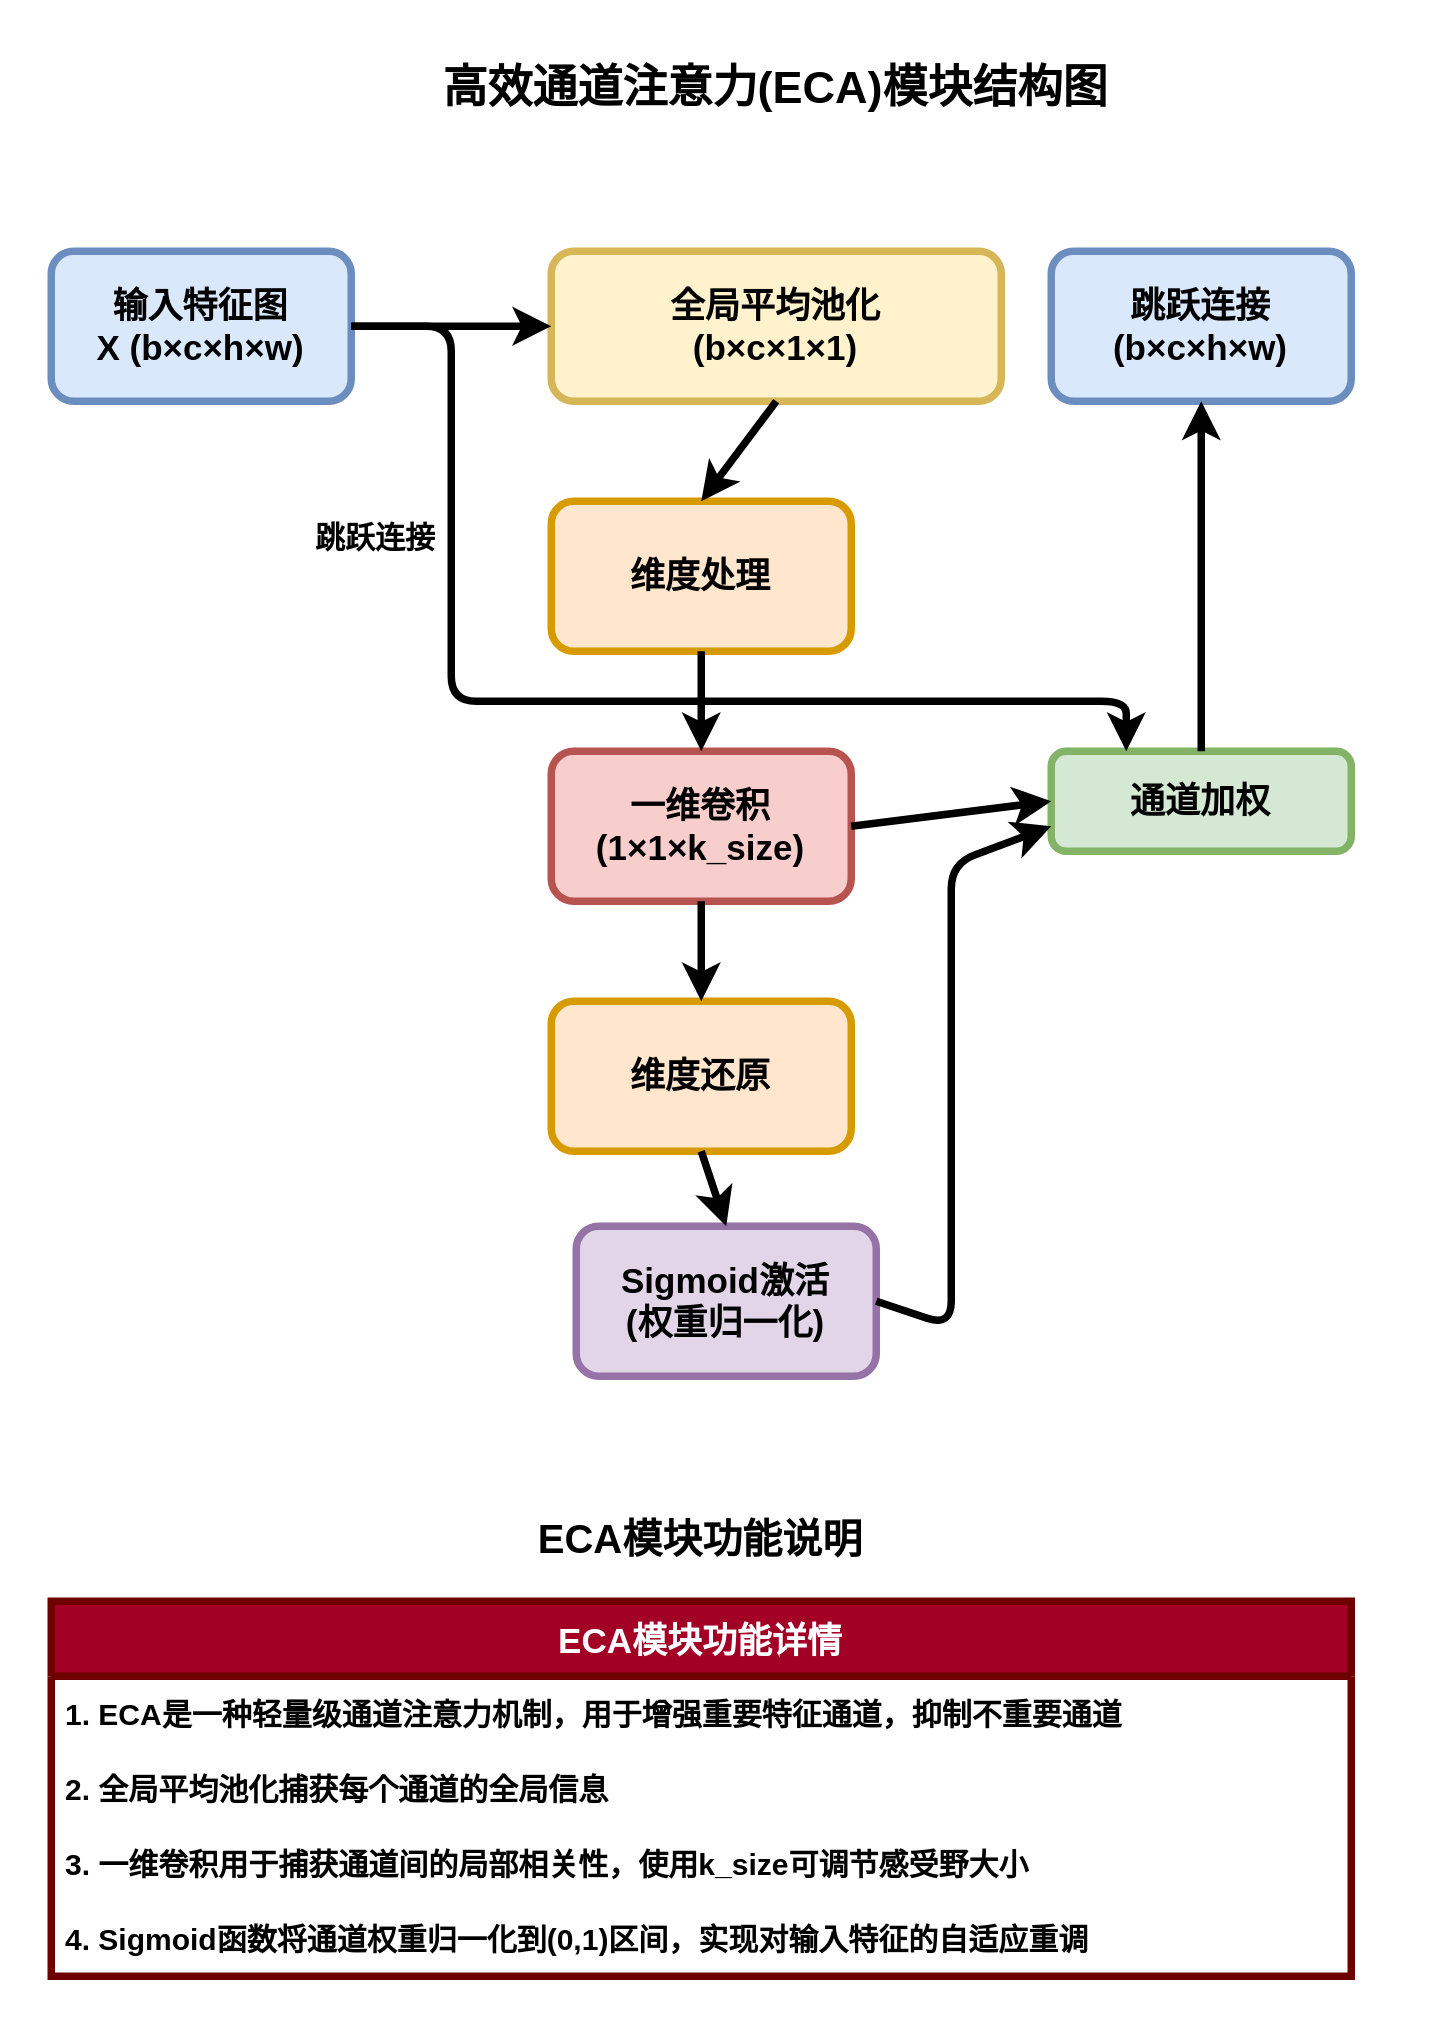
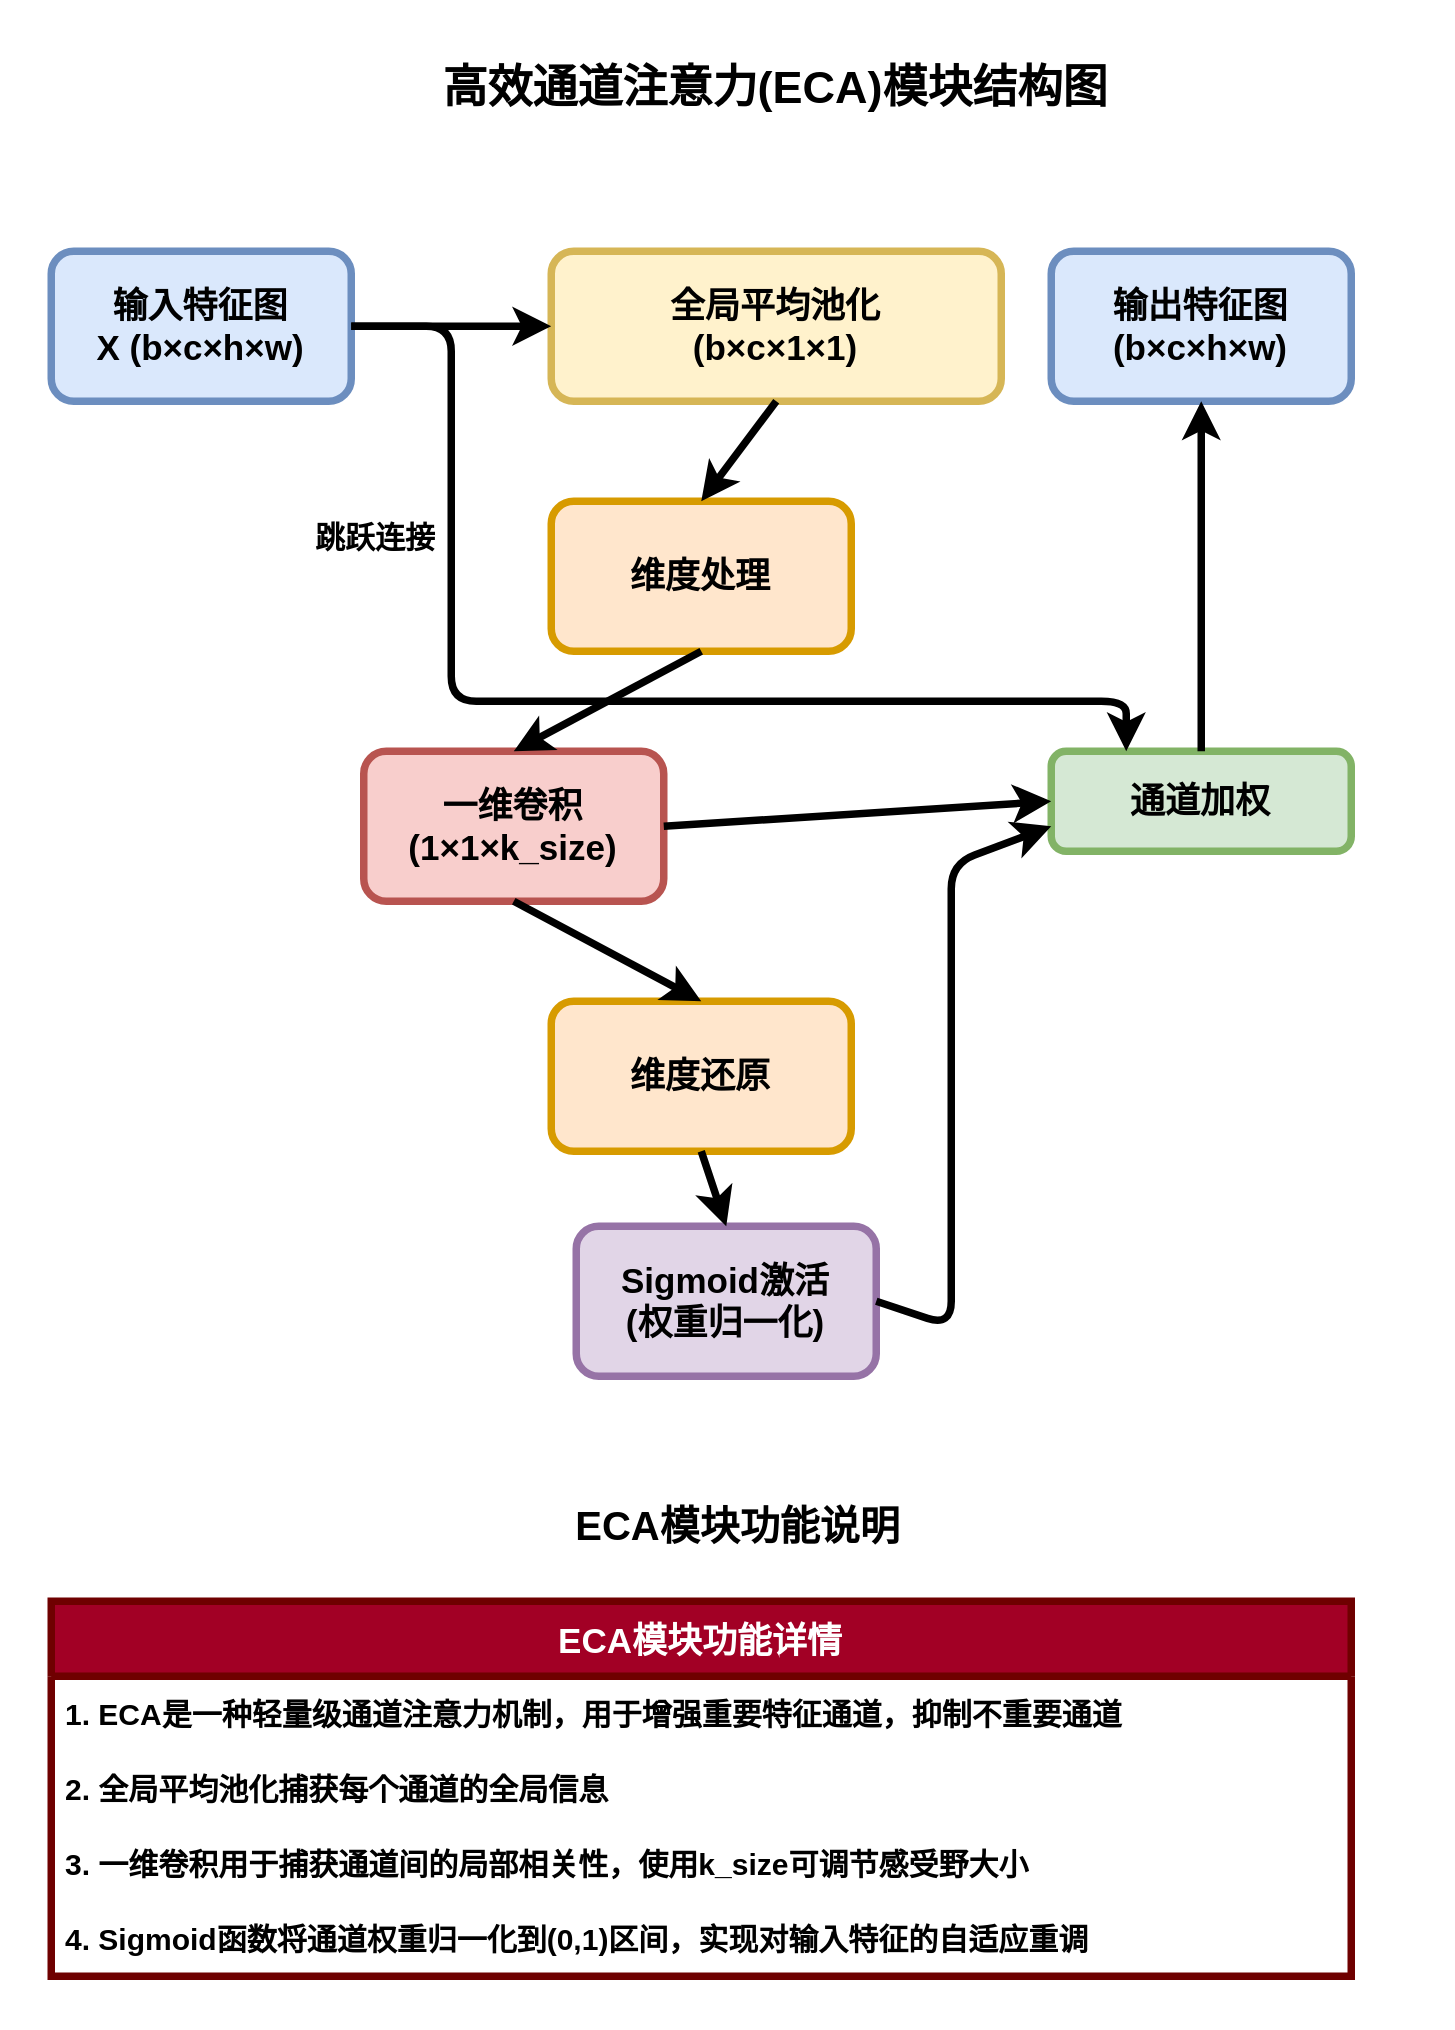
  <mxCell id="0" />
  <mxCell id="1" parent="0" />
  <mxCell id="2" value="高效通道注意力(ECA)模块结构图" style="text;html=1;strokeColor=none;fillColor=none;align=center;verticalAlign=middle;whiteSpace=wrap;rounded=0;fontStyle=1;fontSize=18;" parent="1" vertex="1"><mxGeometry x="60" y="20" width="500" height="30" as="geometry" /></mxCell>
  <mxCell id="3" value="输入特征图&#10;X (b×c×h×w)" style="rounded=1;whiteSpace=wrap;html=1;fillColor=#dae8fc;strokeColor=#6c8ebf;fontStyle=1;fontSize=14;strokeWidth=3;" parent="1" vertex="1"><mxGeometry x="20" y="100" width="120" height="60" as="geometry" /></mxCell>
  <mxCell id="4" value="全局平均池化&#10;(b×c×1×1)" style="rounded=1;whiteSpace=wrap;html=1;fillColor=#fff2cc;strokeColor=#d6b656;fontStyle=1;fontSize=14;strokeWidth=3;" parent="1" vertex="1"><mxGeometry x="220" y="100" width="180" height="60" as="geometry" /></mxCell>
  <mxCell id="5" value="&lt;font style=&quot;font-size: 14px;&quot;&gt;维度处理&lt;/font&gt;" style="rounded=1;whiteSpace=wrap;html=1;fillColor=#ffe6cc;strokeColor=#d79b00;fontStyle=1;fontSize=12;strokeWidth=3;" parent="1" vertex="1"><mxGeometry x="220" y="200" width="120" height="60" as="geometry" /></mxCell>
- <mxCell id="6" value="一维卷积&#10;(1×1×k_size)" style="rounded=1;whiteSpace=wrap;html=1;fillColor=#f8cecc;strokeColor=#b85450;fontStyle=1;fontSize=14;strokeWidth=3;" parent="1" vertex="1"><mxGeometry x="220" y="300" width="120" height="60" as="geometry" /></mxCell>
+ <mxCell id="6" value="一维卷积&#10;(1×1×k_size)" style="rounded=1;whiteSpace=wrap;html=1;fillColor=#f8cecc;strokeColor=#b85450;fontStyle=1;fontSize=14;strokeWidth=3;" parent="1" vertex="1"><mxGeometry x="145" y="300" width="120" height="60" as="geometry" /></mxCell>
  <mxCell id="7" value="&lt;font style=&quot;font-size: 14px;&quot;&gt;维度还原&lt;/font&gt;" style="rounded=1;whiteSpace=wrap;html=1;fillColor=#ffe6cc;strokeColor=#d79b00;fontStyle=1;fontSize=12;strokeWidth=3;" parent="1" vertex="1"><mxGeometry x="220" y="400" width="120" height="60" as="geometry" /></mxCell>
  <mxCell id="8" value="Sigmoid激活&#10;(权重归一化)" style="rounded=1;whiteSpace=wrap;html=1;fillColor=#e1d5e7;strokeColor=#9673a6;fontStyle=1;fontSize=14;strokeWidth=3;" parent="1" vertex="1"><mxGeometry x="230" y="490" width="120" height="60" as="geometry" /></mxCell>
  <mxCell id="9" value="通道加权" style="rounded=1;whiteSpace=wrap;html=1;fillColor=#d5e8d4;strokeColor=#82b366;fontStyle=1;fontSize=14;strokeWidth=3;" parent="1" vertex="1"><mxGeometry x="420" y="300" width="120" height="40" as="geometry" /></mxCell>
- <mxCell id="10" value="跳跃连接&#10;(b×c×h×w)" style="rounded=1;whiteSpace=wrap;html=1;fillColor=#dae8fc;strokeColor=#6c8ebf;fontStyle=1;fontSize=14;strokeWidth=3;" parent="1" vertex="1"><mxGeometry x="420" y="100" width="120" height="60" as="geometry" /></mxCell>
+ <mxCell id="10" value="输出特征图&#10;(b×c×h×w)" style="rounded=1;whiteSpace=wrap;html=1;fillColor=#dae8fc;strokeColor=#6c8ebf;fontStyle=1;fontSize=14;strokeWidth=3;" parent="1" vertex="1"><mxGeometry x="420" y="100" width="120" height="60" as="geometry" /></mxCell>
  <mxCell id="11" value="" style="endArrow=classic;html=1;rounded=1;exitX=1;exitY=0.5;exitDx=0;exitDy=0;entryX=0;entryY=0.5;entryDx=0;entryDy=0;strokeWidth=3;jumpStyle=arc;jumpSize=6;" parent="1" source="3" target="4" edge="1"><mxGeometry width="50" height="50" relative="1" as="geometry"><mxPoint x="290" y="390" as="sourcePoint" /><mxPoint x="340" y="340" as="targetPoint" /></mxGeometry></mxCell>
  <mxCell id="12" value="" style="endArrow=classic;html=1;rounded=1;exitX=0.5;exitY=1;exitDx=0;exitDy=0;entryX=0.5;entryY=0;entryDx=0;entryDy=0;strokeWidth=3;jumpStyle=arc;jumpSize=6;" parent="1" source="4" target="5" edge="1"><mxGeometry width="50" height="50" relative="1" as="geometry"><mxPoint x="290" y="390" as="sourcePoint" /><mxPoint x="340" y="340" as="targetPoint" /></mxGeometry></mxCell>
  <mxCell id="13" value="" style="endArrow=classic;html=1;rounded=1;exitX=0.5;exitY=1;exitDx=0;exitDy=0;entryX=0.5;entryY=0;entryDx=0;entryDy=0;strokeWidth=3;jumpStyle=arc;jumpSize=6;" parent="1" source="5" target="6" edge="1"><mxGeometry width="50" height="50" relative="1" as="geometry"><mxPoint x="290" y="390" as="sourcePoint" /><mxPoint x="340" y="340" as="targetPoint" /></mxGeometry></mxCell>
  <mxCell id="14" value="" style="endArrow=classic;html=1;rounded=1;exitX=0.5;exitY=1;exitDx=0;exitDy=0;entryX=0.5;entryY=0;entryDx=0;entryDy=0;strokeWidth=3;jumpStyle=arc;jumpSize=6;" parent="1" source="6" target="7" edge="1"><mxGeometry width="50" height="50" relative="1" as="geometry"><mxPoint x="290" y="390" as="sourcePoint" /><mxPoint x="340" y="340" as="targetPoint" /></mxGeometry></mxCell>
  <mxCell id="15" value="" style="endArrow=classic;html=1;rounded=1;exitX=0.5;exitY=1;exitDx=0;exitDy=0;entryX=0.5;entryY=0;entryDx=0;entryDy=0;strokeWidth=3;jumpStyle=arc;jumpSize=6;" parent="1" source="7" target="8" edge="1"><mxGeometry width="50" height="50" relative="1" as="geometry"><mxPoint x="290" y="390" as="sourcePoint" /><mxPoint x="340" y="340" as="targetPoint" /></mxGeometry></mxCell>
  <mxCell id="16" value="" style="endArrow=classic;html=1;rounded=1;exitX=1;exitY=0.5;exitDx=0;exitDy=0;entryX=0;entryY=0.5;entryDx=0;entryDy=0;strokeWidth=3;jumpStyle=arc;jumpSize=6;" parent="1" source="6" target="9" edge="1"><mxGeometry width="50" height="50" relative="1" as="geometry"><mxPoint x="290" y="390" as="sourcePoint" /><mxPoint x="340" y="340" as="targetPoint" /></mxGeometry></mxCell>
  <mxCell id="17" value="" style="endArrow=classic;html=1;rounded=1;exitX=0.5;exitY=0;exitDx=0;exitDy=0;entryX=0.5;entryY=1;entryDx=0;entryDy=0;strokeWidth=3;jumpStyle=arc;jumpSize=6;" parent="1" source="9" target="10" edge="1"><mxGeometry width="50" height="50" relative="1" as="geometry"><mxPoint x="290" y="390" as="sourcePoint" /><mxPoint x="340" y="340" as="targetPoint" /></mxGeometry></mxCell>
  <mxCell id="18" value="" style="endArrow=classic;html=1;rounded=1;exitX=1;exitY=0.5;exitDx=0;exitDy=0;entryX=0.25;entryY=0;entryDx=0;entryDy=0;strokeWidth=3;jumpStyle=none;jumpSize=6;curved=0;" parent="1" source="3" target="9" edge="1"><mxGeometry width="50" height="50" relative="1" as="geometry"><mxPoint x="290" y="390" as="sourcePoint" /><mxPoint x="340" y="340" as="targetPoint" /><Array as="points"><mxPoint x="180" y="130" /><mxPoint x="180" y="280" /><mxPoint x="340" y="280" /><mxPoint x="450" y="280" /></Array></mxGeometry></mxCell>
  <mxCell id="19" value="跳跃连接" style="text;html=1;strokeColor=none;fillColor=none;align=center;verticalAlign=middle;whiteSpace=wrap;rounded=0;fontStyle=1;fontSize=12;" parent="1" vertex="1"><mxGeometry x="120" y="200" width="60" height="30" as="geometry" /></mxCell>
  <mxCell id="20" value="" style="endArrow=classic;html=1;rounded=1;exitX=1;exitY=0.5;exitDx=0;exitDy=0;entryX=0;entryY=0.75;entryDx=0;entryDy=0;strokeWidth=3;jumpStyle=arc;jumpSize=6;" parent="1" source="8" target="9" edge="1"><mxGeometry width="50" height="50" relative="1" as="geometry"><mxPoint x="290" y="390" as="sourcePoint" /><mxPoint x="340" y="340" as="targetPoint" /><Array as="points"><mxPoint x="380" y="530" /><mxPoint x="380" y="345" /></Array></mxGeometry></mxCell>
- <mxCell id="21" value="ECA模块功能说明" style="text;html=1;strokeColor=none;fillColor=none;align=center;verticalAlign=middle;whiteSpace=wrap;rounded=0;fontStyle=1;fontSize=16;" parent="1" vertex="1"><mxGeometry x="20" y="600" width="520" height="30" as="geometry" /></mxCell>
+ <mxCell id="21" value="ECA模块功能说明" style="text;html=1;strokeColor=none;fillColor=none;align=center;verticalAlign=middle;whiteSpace=wrap;rounded=0;fontStyle=1;fontSize=16;" parent="1" vertex="1"><mxGeometry x="35" y="595" width="520" height="30" as="geometry" /></mxCell>
  <mxCell id="22" value="ECA模块功能详情" style="swimlane;fontStyle=1;childLayout=stackLayout;horizontal=1;startSize=30;horizontalStack=0;resizeParent=1;resizeParentMax=0;resizeLast=0;collapsible=1;marginBottom=0;fontSize=14;strokeWidth=3;fillColor=#a20025;fontColor=#ffffff;strokeColor=#6F0000;" parent="1" vertex="1"><mxGeometry x="20" y="640" width="520" height="150" as="geometry" /></mxCell>
  <mxCell id="23" value="1. ECA是一种轻量级通道注意力机制，用于增强重要特征通道，抑制不重要通道" style="text;strokeColor=none;fillColor=none;align=left;verticalAlign=middle;spacingLeft=4;spacingRight=4;overflow=hidden;points=[[0,0.5],[1,0.5]];portConstraint=eastwest;rotatable=0;fontStyle=1;fontSize=12;" parent="22" vertex="1"><mxGeometry y="30" width="520" height="30" as="geometry" /></mxCell>
  <mxCell id="24" value="2. 全局平均池化捕获每个通道的全局信息" style="text;strokeColor=none;fillColor=none;align=left;verticalAlign=middle;spacingLeft=4;spacingRight=4;overflow=hidden;points=[[0,0.5],[1,0.5]];portConstraint=eastwest;rotatable=0;fontStyle=1;fontSize=12;" parent="22" vertex="1"><mxGeometry y="60" width="520" height="30" as="geometry" /></mxCell>
  <mxCell id="25" value="3. 一维卷积用于捕获通道间的局部相关性，使用k_size可调节感受野大小" style="text;strokeColor=none;fillColor=none;align=left;verticalAlign=middle;spacingLeft=4;spacingRight=4;overflow=hidden;points=[[0,0.5],[1,0.5]];portConstraint=eastwest;rotatable=0;fontStyle=1;fontSize=12;" parent="22" vertex="1"><mxGeometry y="90" width="520" height="30" as="geometry" /></mxCell>
  <mxCell id="26" value="4. Sigmoid函数将通道权重归一化到(0,1)区间，实现对输入特征的自适应重调" style="text;strokeColor=none;fillColor=none;align=left;verticalAlign=middle;spacingLeft=4;spacingRight=4;overflow=hidden;points=[[0,0.5],[1,0.5]];portConstraint=eastwest;rotatable=0;fontStyle=1;fontSize=12;" parent="22" vertex="1"><mxGeometry y="120" width="520" height="30" as="geometry" /></mxCell>
